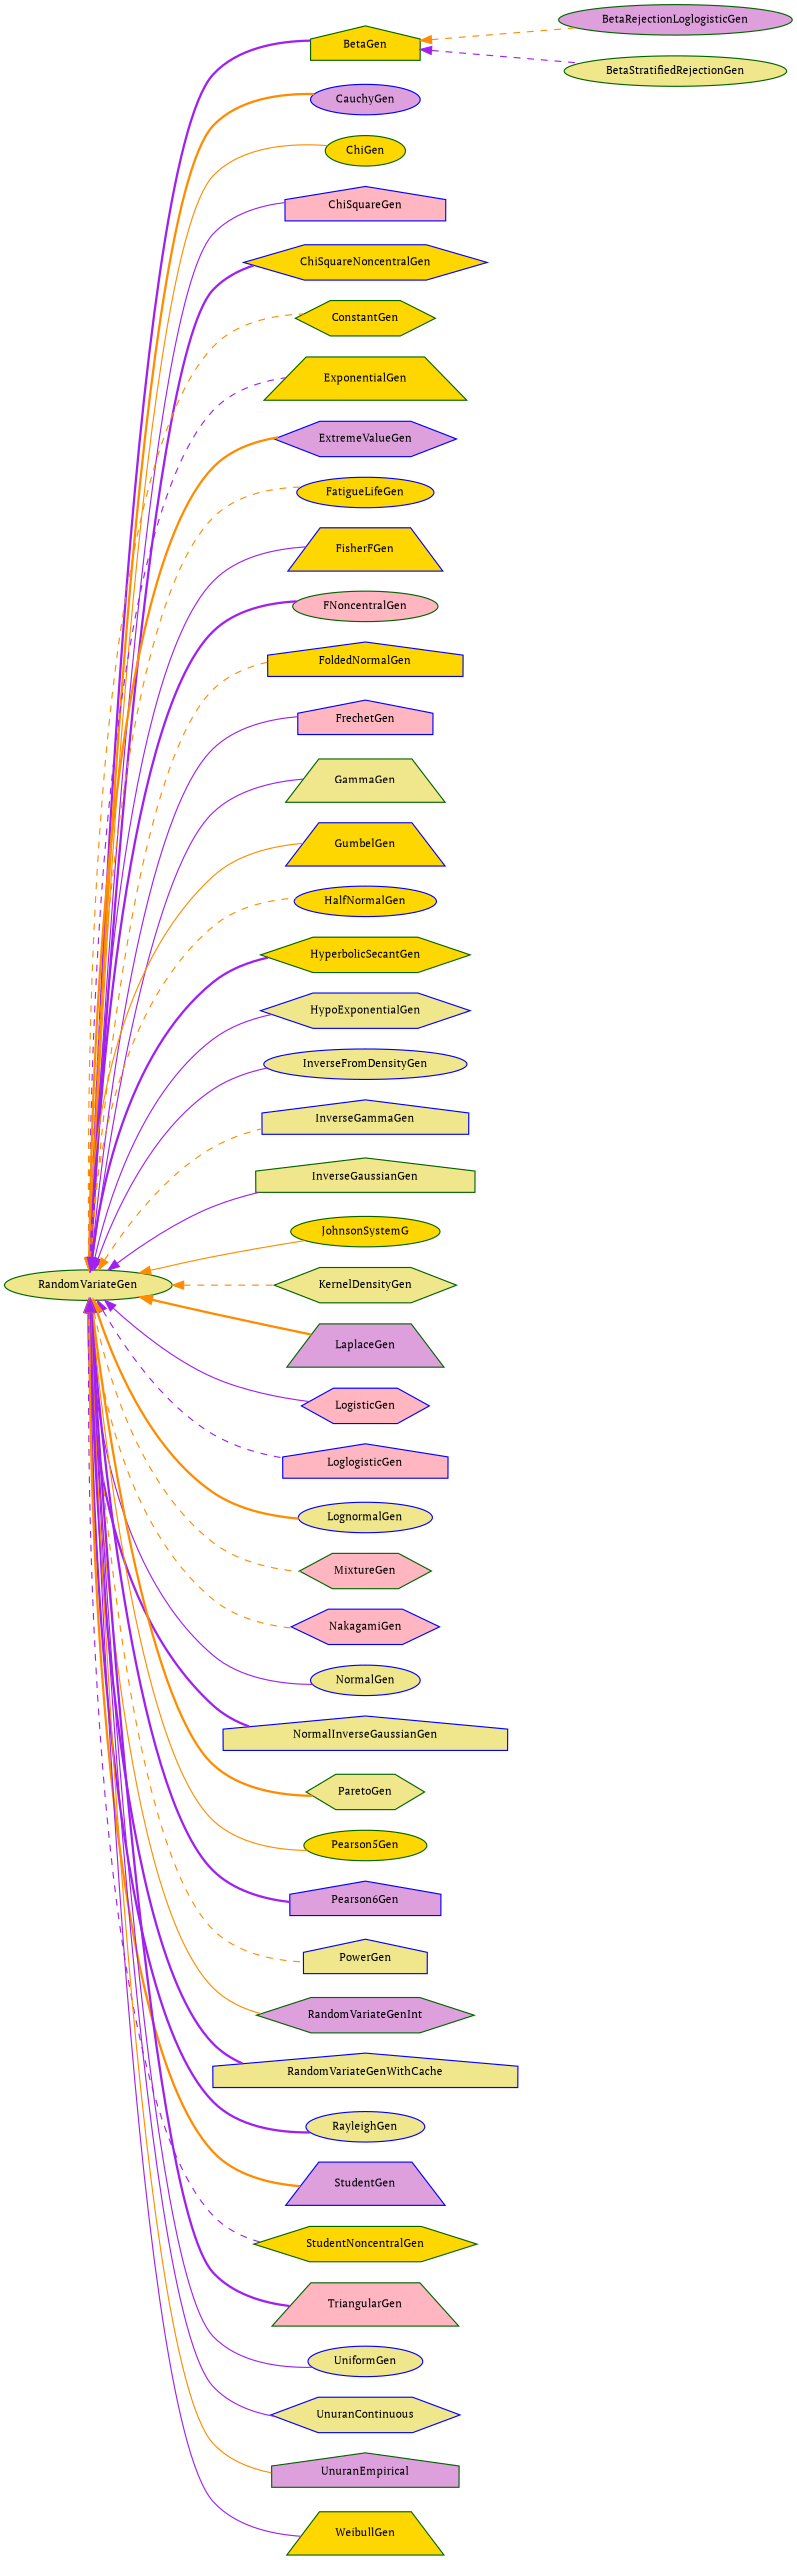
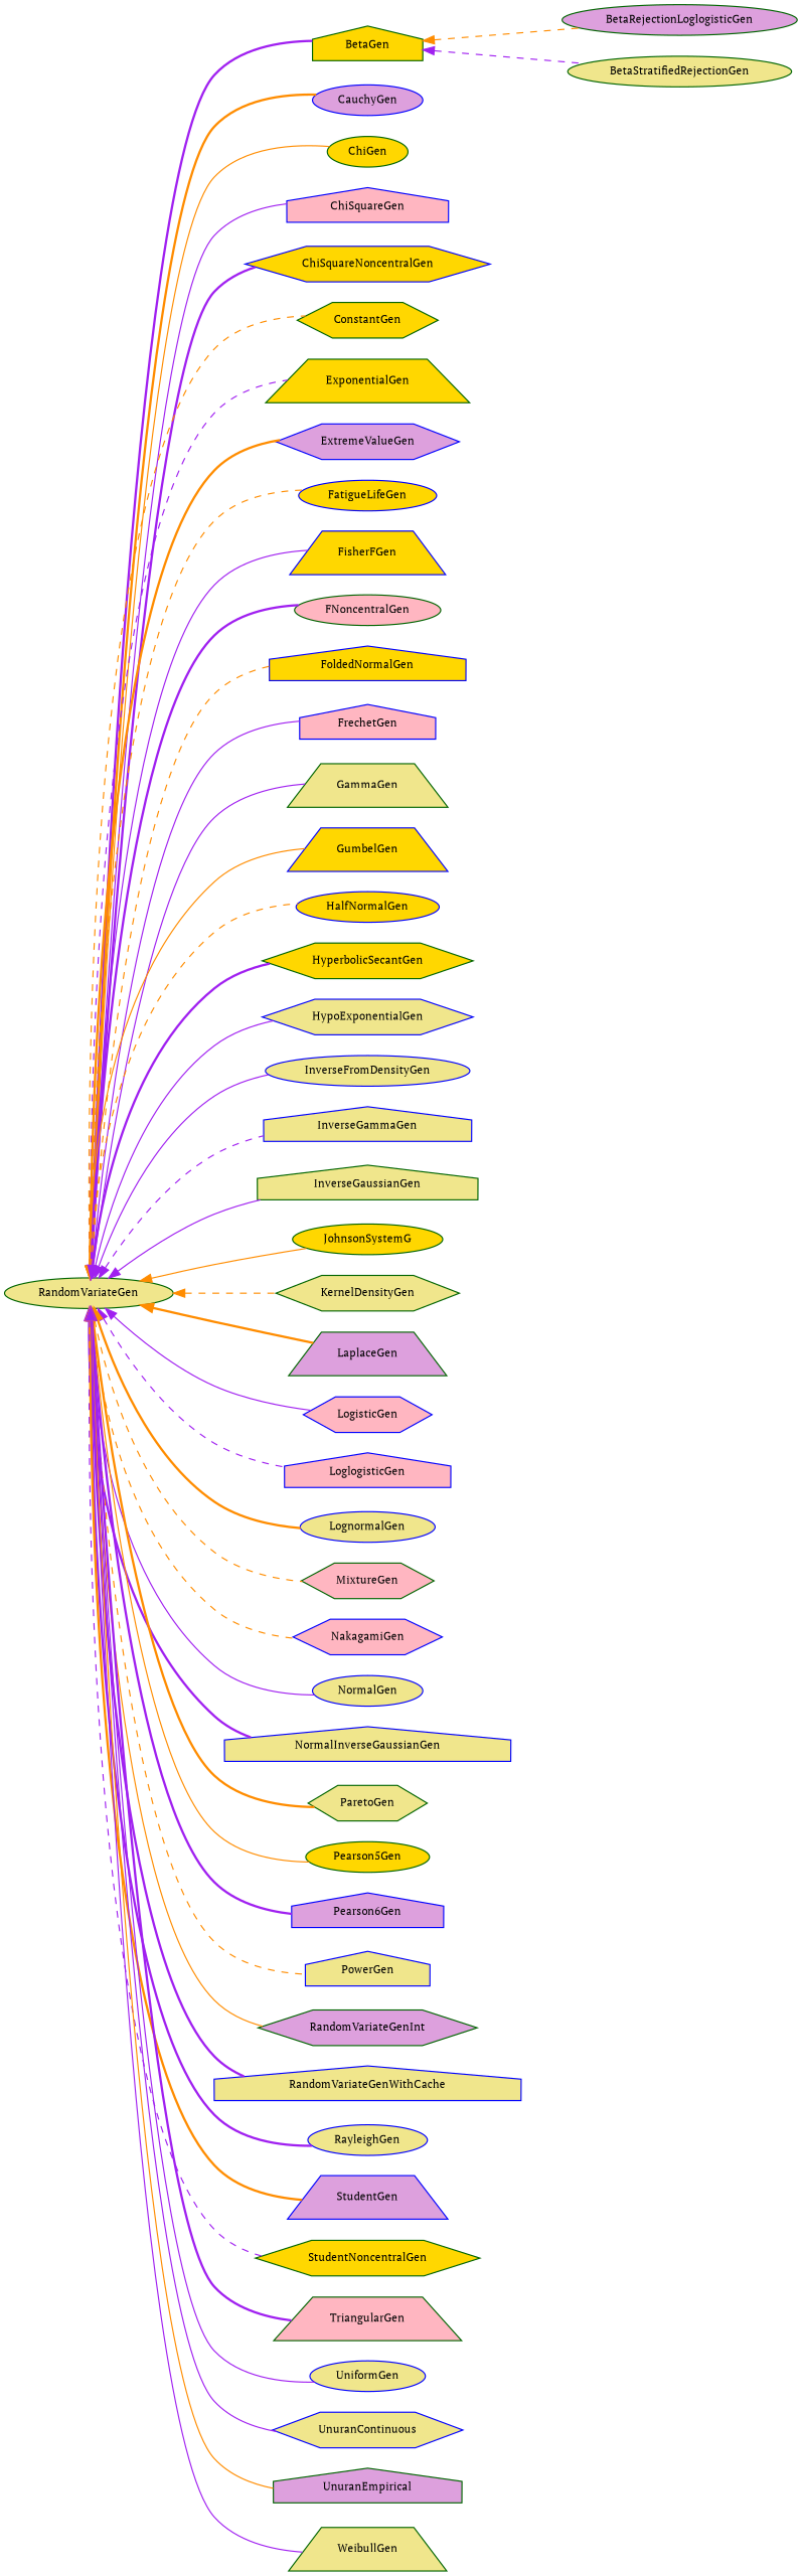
  digraph {
    fontname="PT Serif"
    rankdir=LR
    node [color=blue fillcolor=khaki fontname="PT Serif" fontsize=10 shape=ellipse style=filled]
    edge [color=purple dir=back fontname="PT Serif" fontsize=10 labelfontname=Helvetica labelfontsize=10 style=solid]
    n1 [color=darkgreen fontcolor=black height=0.2 label=RandomVariateGen width=0.4]
    n2 [color=darkgreen fillcolor=gold height=0.2 label=BetaGen shape=house width=0.4]
    n3 [fillcolor=plum height=0.2 label=CauchyGen width=0.4]
    n4 [color=darkgreen fillcolor=gold height=0.2 label=ChiGen width=0.4]
    n5 [fillcolor=lightpink height=0.2 label=ChiSquareGen shape=house width=0.4]
    n6 [fillcolor=gold height=0.2 label=ChiSquareNoncentralGen shape=hexagon width=0.4]
    n7 [color=darkgreen fillcolor=gold height=0.2 label=ConstantGen shape=hexagon width=0.4]
    n8 [color=darkgreen fillcolor=gold height=0.2 label=ExponentialGen shape=trapezium width=0.4]
    n9 [fillcolor=plum height=0.2 label=ExtremeValueGen shape=hexagon width=0.4]
    n10 [fillcolor=gold height=0.2 label=FatigueLifeGen width=0.4]
    n11 [fillcolor=gold height=0.2 label=FisherFGen shape=trapezium width=0.4]
    n12 [color=darkgreen fillcolor=lightpink height=0.2 label=FNoncentralGen width=0.4]
    n13 [fillcolor=gold height=0.2 label=FoldedNormalGen shape=house width=0.4]
    n14 [fillcolor=lightpink height=0.2 label=FrechetGen shape=house width=0.4]
    n15 [color=darkgreen height=0.2 label=GammaGen shape=trapezium width=0.4]
    n16 [fillcolor=gold height=0.2 label=GumbelGen shape=trapezium width=0.4]
    n17 [fillcolor=gold height=0.2 label=HalfNormalGen width=0.4]
    n18 [color=darkgreen fillcolor=gold height=0.2 label=HyperbolicSecantGen shape=hexagon width=0.4]
    n19 [height=0.2 label=HypoExponentialGen shape=hexagon width=0.4]
    n20 [height=0.2 label=InverseFromDensityGen width=0.4]
    n21 [height=0.2 label=InverseGammaGen shape=house width=0.4]
    n22 [color=darkgreen height=0.2 label=InverseGaussianGen shape=house width=0.4]
    n23 [color=darkgreen fillcolor=gold height=0.2 label=JohnsonSystemG width=0.4]
    n24 [color=darkgreen height=0.2 label=KernelDensityGen shape=hexagon width=0.4]
    n25 [color=darkgreen fillcolor=plum height=0.2 label=LaplaceGen shape=trapezium width=0.4]
    n26 [fillcolor=lightpink height=0.2 label=LogisticGen shape=hexagon width=0.4]
    n27 [fillcolor=lightpink height=0.2 label=LoglogisticGen shape=house width=0.4]
    n28 [height=0.2 label=LognormalGen width=0.4]
    n29 [color=darkgreen fillcolor=lightpink height=0.2 label=MixtureGen shape=hexagon width=0.4]
    n30 [fillcolor=lightpink height=0.2 label=NakagamiGen shape=hexagon width=0.4]
    n31 [height=0.2 label=NormalGen width=0.4]
    n32 [height=0.2 label=NormalInverseGaussianGen shape=house width=0.4]
    n33 [color=darkgreen height=0.2 label=ParetoGen shape=hexagon width=0.4]
    n34 [color=darkgreen fillcolor=gold height=0.2 label=Pearson5Gen width=0.4]
    n35 [fillcolor=plum height=0.2 label=Pearson6Gen shape=house width=0.4]
    n36 [height=0.2 label=PowerGen shape=house width=0.4]
    n37 [color=darkgreen fillcolor=plum height=0.2 label=RandomVariateGenInt shape=hexagon width=0.4]
    n38 [height=0.2 label=RandomVariateGenWithCache shape=house width=0.4]
    n39 [height=0.2 label=RayleighGen width=0.4]
    n40 [fillcolor=plum height=0.2 label=StudentGen shape=trapezium width=0.4]
    n41 [color=darkgreen fillcolor=gold height=0.2 label=StudentNoncentralGen shape=hexagon width=0.4]
    n42 [color=darkgreen fillcolor=lightpink height=0.2 label=TriangularGen shape=trapezium width=0.4]
    n43 [height=0.2 label=UniformGen width=0.4]
    n44 [height=0.2 label=UnuranContinuous shape=hexagon width=0.4]
    n45 [color=darkgreen fillcolor=plum height=0.2 label=UnuranEmpirical shape=house width=0.4]
-   n46 [color=darkgreen fillcolor=gold height=0.2 label=WeibullGen shape=trapezium width=0.4]
+   n46 [color=darkgreen height=0.2 label=WeibullGen shape=trapezium width=0.4]
    n47 [color=darkgreen fillcolor=plum height=0.2 label=BetaRejectionLoglogisticGen width=0.4]
    n48 [color=darkgreen height=0.2 label=BetaStratifiedRejectionGen width=0.4]
    n1 -> n2 [style=bold]
    n1 -> n3 [color=darkorange style=bold]
    n1 -> n4 [color=darkorange]
    n1 -> n5
    n1 -> n6 [style=bold]
    n1 -> n7 [color=darkorange style=dashed]
    n1 -> n8 [style=dashed]
    n1 -> n9 [color=darkorange style=bold]
    n1 -> n10 [color=darkorange style=dashed]
    n1 -> n11
    n1 -> n12 [style=bold]
    n1 -> n13 [color=darkorange style=dashed]
    n1 -> n14
    n1 -> n15
    n1 -> n16 [color=darkorange]
    n1 -> n17 [color=darkorange style=dashed]
    n1 -> n18 [style=bold]
    n1 -> n19
    n1 -> n20
-   n1 -> n21 [color=darkorange style=dashed]
+   n1 -> n21 [style=dashed]
    n1 -> n22
    n1 -> n23 [color=darkorange]
    n1 -> n24 [color=darkorange style=dashed]
    n1 -> n25 [color=darkorange style=bold]
    n1 -> n26
    n1 -> n27 [style=dashed]
    n1 -> n28 [color=darkorange style=bold]
    n1 -> n29 [color=darkorange style=dashed]
    n1 -> n30 [color=darkorange style=dashed]
    n1 -> n31
    n1 -> n32 [style=bold]
    n1 -> n33 [color=darkorange style=bold]
    n1 -> n34 [color=darkorange]
    n1 -> n35 [style=bold]
    n1 -> n36 [color=darkorange style=dashed]
    n1 -> n37 [color=darkorange]
    n1 -> n38 [style=bold]
    n1 -> n39 [style=bold]
    n1 -> n40 [color=darkorange style=bold]
    n1 -> n41 [style=dashed]
    n1 -> n42 [style=bold]
    n1 -> n43
    n1 -> n44
    n1 -> n45 [color=darkorange]
    n1 -> n46
    n2 -> n47 [color=darkorange style=dashed]
    n2 -> n48 [style=dashed]
  }
